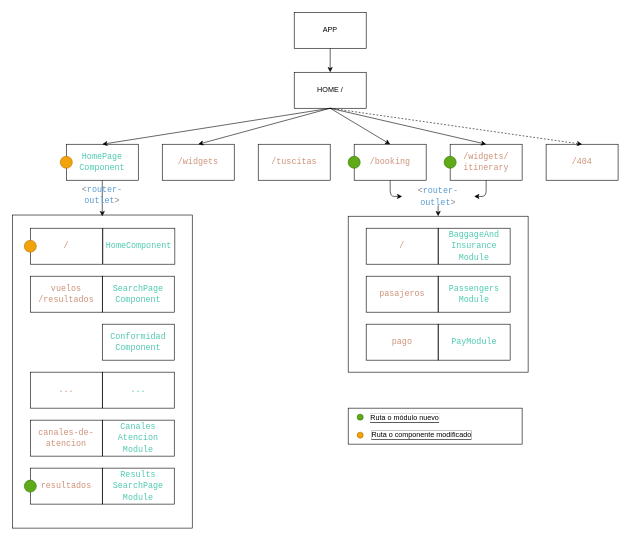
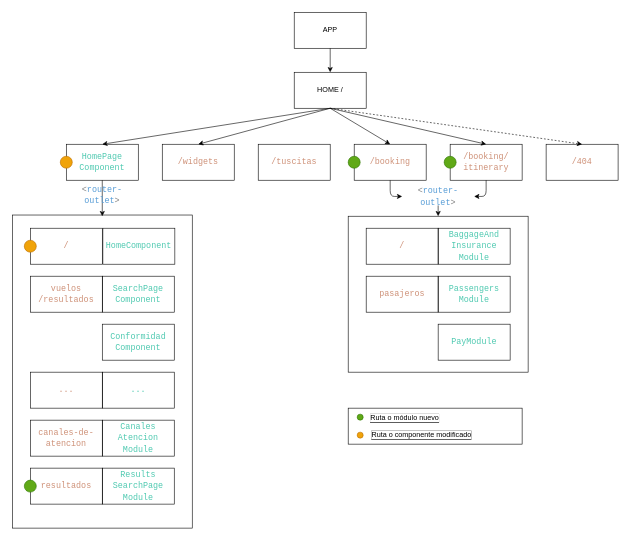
  <mxCell id="0" />
  <mxCell id="1" parent="0" />
  <mxCell id="2" value="" style="rounded=0;whiteSpace=wrap;html=1;strokeColor=#000000;fillColor=none;" vertex="1" parent="1"><mxGeometry x="580" y="360" width="300" height="260" as="geometry" /></mxCell>
  <mxCell id="3" value="" style="rounded=0;whiteSpace=wrap;html=1;strokeColor=#000000;fillColor=none;" parent="1" vertex="1"><mxGeometry x="20" y="358" width="300" height="522" as="geometry" /></mxCell>
  <mxCell id="4" style="edgeStyle=orthogonalEdgeStyle;html=1;entryX=0.5;entryY=0;entryDx=0;entryDy=0;strokeColor=#000000;" edge="1" parent="1" source="5" target="9"><mxGeometry relative="1" as="geometry" /></mxCell>
  <mxCell id="5" value="&lt;font color=&quot;#000000&quot;&gt;APP&lt;/font&gt;" style="rounded=0;whiteSpace=wrap;html=1;strokeColor=#000000;fillColor=none;" parent="1" vertex="1"><mxGeometry x="490" y="20" width="120" height="60" as="geometry" /></mxCell>
  <mxCell id="6" style="edgeStyle=none;html=1;entryX=0.5;entryY=0;entryDx=0;entryDy=0;strokeColor=#000000;" parent="1" target="12" edge="1"><mxGeometry relative="1" as="geometry"><mxPoint x="550" y="180" as="sourcePoint" /></mxGeometry></mxCell>
  <mxCell id="7" style="edgeStyle=none;html=1;exitX=0.5;exitY=1;exitDx=0;exitDy=0;entryX=0.5;entryY=0;entryDx=0;entryDy=0;strokeColor=#000000;" parent="1" source="9" target="10" edge="1"><mxGeometry relative="1" as="geometry" /></mxCell>
  <mxCell id="8" style="edgeStyle=none;html=1;exitX=0.5;exitY=1;exitDx=0;exitDy=0;entryX=0.5;entryY=0;entryDx=0;entryDy=0;strokeColor=#000000;" parent="1" source="9" target="15" edge="1"><mxGeometry relative="1" as="geometry" /></mxCell>
  <mxCell id="9" value="&lt;font color=&quot;#000000&quot;&gt;HOME /&lt;/font&gt;" style="rounded=0;whiteSpace=wrap;html=1;strokeColor=#000000;fillColor=none;" parent="1" vertex="1"><mxGeometry x="490" y="120" width="120" height="60" as="geometry" /></mxCell>
  <mxCell id="10" value="&lt;div style=&quot;color: rgb(204, 204, 204); font-family: Consolas, &amp;quot;Courier New&amp;quot;, monospace; font-size: 14px; line-height: 19px;&quot;&gt;&lt;span style=&quot;color: rgb(206, 145, 120);&quot;&gt;/widgets&lt;/span&gt;&lt;/div&gt;" style="rounded=0;whiteSpace=wrap;html=1;strokeColor=#000000;fillColor=none;" parent="1" vertex="1"><mxGeometry x="270" y="240" width="120" height="60" as="geometry" /></mxCell>
  <mxCell id="11" style="edgeStyle=none;html=1;exitX=0.5;exitY=1;exitDx=0;exitDy=0;strokeColor=#000000;" parent="1" source="12" edge="1"><mxGeometry relative="1" as="geometry"><mxPoint x="170" y="360" as="targetPoint" /></mxGeometry></mxCell>
  <mxCell id="12" value="&lt;div style=&quot;color: rgb(204, 204, 204); font-family: Consolas, &amp;quot;Courier New&amp;quot;, monospace; font-size: 14px; line-height: 19px;&quot;&gt;&lt;span style=&quot;color: rgb(78, 201, 176);&quot;&gt;HomePage&lt;/span&gt;&lt;/div&gt;&lt;div style=&quot;color: rgb(204, 204, 204); font-family: Consolas, &amp;quot;Courier New&amp;quot;, monospace; font-size: 14px; line-height: 19px;&quot;&gt;&lt;span style=&quot;color: rgb(78, 201, 176);&quot;&gt;Component&lt;/span&gt;&lt;/div&gt;" style="rounded=0;whiteSpace=wrap;html=1;strokeColor=#000000;fillColor=none;" parent="1" vertex="1"><mxGeometry x="110" y="240" width="120" height="60" as="geometry" /></mxCell>
  <mxCell id="13" value="&lt;div style=&quot;color: rgb(204, 204, 204); font-family: Consolas, &amp;quot;Courier New&amp;quot;, monospace; font-size: 14px; line-height: 19px;&quot;&gt;&lt;div style=&quot;line-height: 19px;&quot;&gt;&lt;span style=&quot;color: rgb(206, 145, 120);&quot;&gt;/tuscitas&lt;/span&gt;&lt;/div&gt;&lt;/div&gt;" style="rounded=0;whiteSpace=wrap;html=1;strokeColor=#000000;fillColor=none;" parent="1" vertex="1"><mxGeometry x="430" y="240" width="120" height="60" as="geometry" /></mxCell>
  <mxCell id="14" style="edgeStyle=orthogonalEdgeStyle;html=1;entryX=0;entryY=0.5;entryDx=0;entryDy=0;strokeColor=#000000;" edge="1" parent="1" source="15" target="37"><mxGeometry relative="1" as="geometry" /></mxCell>
  <mxCell id="15" value="&lt;div style=&quot;color: rgb(204, 204, 204); font-family: Consolas, &amp;quot;Courier New&amp;quot;, monospace; font-size: 14px; line-height: 19px;&quot;&gt;&lt;div style=&quot;line-height: 19px;&quot;&gt;&lt;div style=&quot;line-height: 19px;&quot;&gt;&lt;span style=&quot;color: rgb(206, 145, 120);&quot;&gt;/booking&lt;/span&gt;&lt;/div&gt;&lt;/div&gt;&lt;/div&gt;" style="rounded=0;whiteSpace=wrap;html=1;strokeColor=#000000;fillColor=none;" parent="1" vertex="1"><mxGeometry x="590" y="240" width="120" height="60" as="geometry" /></mxCell>
  <mxCell id="16" style="edgeStyle=orthogonalEdgeStyle;html=1;exitX=0.5;exitY=1;exitDx=0;exitDy=0;entryX=1;entryY=0.5;entryDx=0;entryDy=0;strokeColor=#000000;" edge="1" parent="1" source="17" target="37"><mxGeometry relative="1" as="geometry" /></mxCell>
- <mxCell id="17" value="&lt;div style=&quot;color: rgb(204, 204, 204); font-family: Consolas, &amp;quot;Courier New&amp;quot;, monospace; font-size: 14px; line-height: 19px;&quot;&gt;&lt;div style=&quot;line-height: 19px;&quot;&gt;&lt;div style=&quot;line-height: 19px;&quot;&gt;&lt;div style=&quot;line-height: 19px;&quot;&gt;&lt;span style=&quot;color: rgb(206, 145, 120);&quot;&gt;/widgets/&lt;/span&gt;&lt;/div&gt;&lt;div style=&quot;line-height: 19px;&quot;&gt;&lt;span style=&quot;color: rgb(206, 145, 120);&quot;&gt;itinerary&lt;/span&gt;&lt;/div&gt;&lt;/div&gt;&lt;/div&gt;&lt;/div&gt;" style="rounded=0;whiteSpace=wrap;html=1;strokeColor=#000000;fillColor=none;" parent="1" vertex="1"><mxGeometry x="750" y="240" width="120" height="60" as="geometry" /></mxCell>
+ <mxCell id="17" value="&lt;div style=&quot;color: rgb(204, 204, 204); font-family: Consolas, &amp;quot;Courier New&amp;quot;, monospace; font-size: 14px; line-height: 19px;&quot;&gt;&lt;div style=&quot;line-height: 19px;&quot;&gt;&lt;div style=&quot;line-height: 19px;&quot;&gt;&lt;div style=&quot;line-height: 19px;&quot;&gt;&lt;span style=&quot;color: rgb(206, 145, 120);&quot;&gt;/booking/&lt;/span&gt;&lt;/div&gt;&lt;div style=&quot;line-height: 19px;&quot;&gt;&lt;span style=&quot;color: rgb(206, 145, 120);&quot;&gt;itinerary&lt;/span&gt;&lt;/div&gt;&lt;/div&gt;&lt;/div&gt;&lt;/div&gt;" style="rounded=0;whiteSpace=wrap;html=1;strokeColor=#000000;fillColor=none;" parent="1" vertex="1"><mxGeometry x="750" y="240" width="120" height="60" as="geometry" /></mxCell>
  <mxCell id="18" value="&lt;div style=&quot;color: rgb(204, 204, 204); font-family: Consolas, &amp;quot;Courier New&amp;quot;, monospace; font-size: 14px; line-height: 19px;&quot;&gt;&lt;div style=&quot;line-height: 19px;&quot;&gt;&lt;div style=&quot;line-height: 19px;&quot;&gt;&lt;div style=&quot;line-height: 19px;&quot;&gt;&lt;div style=&quot;line-height: 19px;&quot;&gt;&lt;span style=&quot;color: rgb(206, 145, 120);&quot;&gt;/404&lt;/span&gt;&lt;/div&gt;&lt;/div&gt;&lt;/div&gt;&lt;/div&gt;&lt;/div&gt;" style="rounded=0;whiteSpace=wrap;html=1;strokeColor=#000000;fillColor=none;" parent="1" vertex="1"><mxGeometry x="910" y="240" width="120" height="60" as="geometry" /></mxCell>
  <mxCell id="19" style="edgeStyle=none;html=1;exitX=0.5;exitY=1;exitDx=0;exitDy=0;entryX=0.5;entryY=0;entryDx=0;entryDy=0;strokeColor=#000000;" parent="1" source="9" target="17" edge="1"><mxGeometry relative="1" as="geometry" /></mxCell>
  <mxCell id="20" style="edgeStyle=none;html=1;exitX=0.5;exitY=1;exitDx=0;exitDy=0;entryX=0.5;entryY=0;entryDx=0;entryDy=0;strokeColor=#000000;dashed=1;" parent="1" source="9" target="18" edge="1"><mxGeometry relative="1" as="geometry" /></mxCell>
  <mxCell id="21" value="&lt;div style=&quot;color: rgb(204, 204, 204); font-family: Consolas, &amp;quot;Courier New&amp;quot;, monospace; font-size: 14px; line-height: 19px;&quot;&gt;&lt;div style=&quot;line-height: 19px;&quot;&gt;&lt;div style=&quot;line-height: 19px;&quot;&gt;&lt;span style=&quot;color: rgb(78, 201, 176);&quot;&gt;Conformidad&lt;/span&gt;&lt;/div&gt;&lt;div style=&quot;line-height: 19px;&quot;&gt;&lt;span style=&quot;color: rgb(78, 201, 176);&quot;&gt;Component&lt;/span&gt;&lt;/div&gt;&lt;/div&gt;&lt;/div&gt;" style="rounded=0;whiteSpace=wrap;html=1;strokeColor=#000000;fillColor=none;" parent="1" vertex="1"><mxGeometry x="170" y="540" width="120" height="60" as="geometry" /></mxCell>
  <mxCell id="22" value="&lt;div style=&quot;font-family: Consolas, &amp;quot;Courier New&amp;quot;, monospace; font-size: 14px; line-height: 19px;&quot;&gt;&lt;div style=&quot;line-height: 19px;&quot;&gt;&lt;div style=&quot;line-height: 19px;&quot;&gt;&lt;div style=&quot;line-height: 19px;&quot;&gt;&lt;div style=&quot;line-height: 19px;&quot;&gt;&lt;div style=&quot;line-height: 19px;&quot;&gt;&lt;font style=&quot;&quot; color=&quot;#4ec9b0&quot;&gt;...&lt;/font&gt;&lt;/div&gt;&lt;/div&gt;&lt;/div&gt;&lt;/div&gt;&lt;/div&gt;&lt;/div&gt;" style="rounded=0;whiteSpace=wrap;html=1;strokeColor=#000000;fillColor=none;" parent="1" vertex="1"><mxGeometry x="170" y="620" width="120" height="60" as="geometry" /></mxCell>
  <mxCell id="23" value="&lt;div style=&quot;color: rgb(204, 204, 204); font-family: Consolas, &amp;quot;Courier New&amp;quot;, monospace; font-size: 14px; line-height: 19px;&quot;&gt;&lt;span style=&quot;color: rgb(206, 145, 120);&quot;&gt;/&lt;/span&gt;&lt;/div&gt;" style="rounded=0;whiteSpace=wrap;html=1;strokeColor=#000000;fillColor=none;" parent="1" vertex="1"><mxGeometry x="50" y="380" width="120" height="60" as="geometry" /></mxCell>
  <mxCell id="24" value="&lt;div style=&quot;color: rgb(204, 204, 204); font-family: Consolas, &amp;quot;Courier New&amp;quot;, monospace; font-size: 14px; line-height: 19px;&quot;&gt;&lt;div style=&quot;line-height: 19px;&quot;&gt;&lt;span style=&quot;color: rgb(206, 145, 120);&quot;&gt;vuelos&lt;/span&gt;&lt;/div&gt;&lt;div style=&quot;line-height: 19px;&quot;&gt;&lt;span style=&quot;color: rgb(206, 145, 120);&quot;&gt;/resultados&lt;/span&gt;&lt;/div&gt;&lt;/div&gt;" style="rounded=0;whiteSpace=wrap;html=1;strokeColor=#000000;fillColor=none;" parent="1" vertex="1"><mxGeometry x="50" y="460" width="120" height="60" as="geometry" /></mxCell>
  <mxCell id="25" value="&lt;div style=&quot;font-family: Consolas, &amp;quot;Courier New&amp;quot;, monospace; font-size: 14px; line-height: 19px;&quot;&gt;&lt;div style=&quot;line-height: 19px;&quot;&gt;&lt;div style=&quot;line-height: 19px;&quot;&gt;&lt;div style=&quot;line-height: 19px;&quot;&gt;&lt;div style=&quot;line-height: 19px;&quot;&gt;&lt;div style=&quot;line-height: 19px;&quot;&gt;&lt;font style=&quot;&quot; color=&quot;#ce9178&quot;&gt;...&lt;/font&gt;&lt;/div&gt;&lt;/div&gt;&lt;/div&gt;&lt;/div&gt;&lt;/div&gt;&lt;/div&gt;" style="rounded=0;whiteSpace=wrap;html=1;strokeColor=#000000;fillColor=none;" parent="1" vertex="1"><mxGeometry x="50" y="620" width="120" height="60" as="geometry" /></mxCell>
  <mxCell id="26" value="&lt;div style=&quot;color: rgb(204, 204, 204); font-family: Consolas, &amp;quot;Courier New&amp;quot;, monospace; font-size: 14px; line-height: 19px;&quot;&gt;&lt;div style=&quot;line-height: 19px;&quot;&gt;&lt;div style=&quot;line-height: 19px;&quot;&gt;&lt;div style=&quot;line-height: 19px;&quot;&gt;&lt;span style=&quot;color: rgb(78, 201, 176);&quot;&gt;SearchPage&lt;/span&gt;&lt;/div&gt;&lt;div style=&quot;line-height: 19px;&quot;&gt;&lt;span style=&quot;color: rgb(78, 201, 176);&quot;&gt;Component&lt;/span&gt;&lt;/div&gt;&lt;/div&gt;&lt;/div&gt;&lt;/div&gt;" style="rounded=0;whiteSpace=wrap;html=1;strokeColor=#000000;fillColor=none;" parent="1" vertex="1"><mxGeometry x="170" y="460" width="120" height="60" as="geometry" /></mxCell>
  <mxCell id="27" value="&lt;div style=&quot;color: rgb(204, 204, 204); font-family: Consolas, &amp;quot;Courier New&amp;quot;, monospace; font-size: 14px; line-height: 19px;&quot;&gt;&lt;div style=&quot;line-height: 19px;&quot;&gt;&lt;div style=&quot;line-height: 19px;&quot;&gt;&lt;div style=&quot;line-height: 19px;&quot;&gt;&lt;span style=&quot;color: rgb(78, 201, 176);&quot;&gt;HomeComponent&lt;/span&gt;&lt;/div&gt;&lt;/div&gt;&lt;/div&gt;&lt;/div&gt;" style="rounded=0;whiteSpace=wrap;html=1;strokeColor=#000000;fillColor=none;" parent="1" vertex="1"><mxGeometry x="171" y="380" width="120" height="60" as="geometry" /></mxCell>
  <mxCell id="28" value="&lt;div style=&quot;color: rgb(204, 204, 204); font-family: Consolas, &amp;quot;Courier New&amp;quot;, monospace; font-size: 14px; line-height: 19px;&quot;&gt;&lt;div style=&quot;line-height: 19px;&quot;&gt;&lt;div style=&quot;line-height: 19px;&quot;&gt;&lt;div style=&quot;line-height: 19px;&quot;&gt;&lt;div style=&quot;line-height: 19px;&quot;&gt;&lt;div style=&quot;line-height: 19px;&quot;&gt;&lt;div style=&quot;line-height: 19px;&quot;&gt;&lt;div style=&quot;line-height: 19px;&quot;&gt;&lt;span style=&quot;color: rgb(78, 201, 176);&quot;&gt;Canales&lt;/span&gt;&lt;/div&gt;&lt;div style=&quot;line-height: 19px;&quot;&gt;&lt;span style=&quot;color: #4ec9b0;&quot;&gt;Atencion&lt;/span&gt;&lt;/div&gt;&lt;div style=&quot;line-height: 19px;&quot;&gt;&lt;span style=&quot;color: rgb(78, 201, 176);&quot;&gt;Module&lt;/span&gt;&lt;/div&gt;&lt;/div&gt;&lt;/div&gt;&lt;/div&gt;&lt;/div&gt;&lt;/div&gt;&lt;/div&gt;&lt;/div&gt;" style="rounded=0;whiteSpace=wrap;html=1;strokeColor=#000000;fillColor=none;" parent="1" vertex="1"><mxGeometry x="170" y="700" width="120" height="60" as="geometry" /></mxCell>
  <mxCell id="29" value="&lt;div style=&quot;color: rgb(204, 204, 204); font-family: Consolas, &amp;quot;Courier New&amp;quot;, monospace; font-size: 14px; line-height: 19px;&quot;&gt;&lt;div style=&quot;line-height: 19px;&quot;&gt;&lt;div style=&quot;line-height: 19px;&quot;&gt;&lt;div style=&quot;line-height: 19px;&quot;&gt;&lt;div style=&quot;line-height: 19px;&quot;&gt;&lt;div style=&quot;line-height: 19px;&quot;&gt;&lt;div style=&quot;line-height: 19px;&quot;&gt;&lt;div style=&quot;line-height: 19px;&quot;&gt;&lt;span style=&quot;color: rgb(206, 145, 120);&quot;&gt;canales-de-atencion&lt;/span&gt;&lt;/div&gt;&lt;/div&gt;&lt;/div&gt;&lt;/div&gt;&lt;/div&gt;&lt;/div&gt;&lt;/div&gt;&lt;/div&gt;" style="rounded=0;whiteSpace=wrap;html=1;strokeColor=#000000;fillColor=none;" parent="1" vertex="1"><mxGeometry x="50" y="700" width="120" height="60" as="geometry" /></mxCell>
  <mxCell id="30" value="" style="ellipse;whiteSpace=wrap;html=1;aspect=fixed;strokeColor=#2D7600;fillColor=#60a917;fontColor=#ffffff;" parent="1" vertex="1"><mxGeometry x="580" y="260" width="20" height="20" as="geometry" /></mxCell>
  <mxCell id="31" value="" style="ellipse;whiteSpace=wrap;html=1;aspect=fixed;strokeColor=#2D7600;fillColor=#60a917;fontColor=#ffffff;" parent="1" vertex="1"><mxGeometry x="740" y="260" width="20" height="20" as="geometry" /></mxCell>
  <mxCell id="32" value="" style="ellipse;whiteSpace=wrap;html=1;aspect=fixed;strokeColor=#BD7000;fillColor=#f0a30a;fontColor=#000000;" parent="1" vertex="1"><mxGeometry x="40" y="400" width="20" height="20" as="geometry" /></mxCell>
  <mxCell id="33" value="&lt;div style=&quot;color: rgb(204, 204, 204); font-family: Consolas, &amp;quot;Courier New&amp;quot;, monospace; font-size: 14px; line-height: 19px;&quot;&gt;&lt;div style=&quot;line-height: 19px;&quot;&gt;&lt;div style=&quot;line-height: 19px;&quot;&gt;&lt;div style=&quot;line-height: 19px;&quot;&gt;&lt;div style=&quot;line-height: 19px;&quot;&gt;&lt;div style=&quot;line-height: 19px;&quot;&gt;&lt;div style=&quot;line-height: 19px;&quot;&gt;&lt;span style=&quot;color: rgb(78, 201, 176);&quot;&gt;Results&lt;/span&gt;&lt;/div&gt;&lt;div style=&quot;line-height: 19px;&quot;&gt;&lt;span style=&quot;color: #4ec9b0;&quot;&gt;SearchPage&lt;/span&gt;&lt;/div&gt;&lt;div style=&quot;line-height: 19px;&quot;&gt;&lt;span style=&quot;color: rgb(78, 201, 176);&quot;&gt;Module&lt;/span&gt;&lt;/div&gt;&lt;/div&gt;&lt;/div&gt;&lt;/div&gt;&lt;/div&gt;&lt;/div&gt;&lt;/div&gt;" style="rounded=0;whiteSpace=wrap;html=1;strokeColor=#000000;fillColor=none;" vertex="1" parent="1"><mxGeometry x="170" y="780" width="120" height="60" as="geometry" /></mxCell>
  <mxCell id="34" value="&lt;div style=&quot;color: rgb(204, 204, 204); font-family: Consolas, &amp;quot;Courier New&amp;quot;, monospace; font-size: 14px; line-height: 19px;&quot;&gt;&lt;div style=&quot;line-height: 19px;&quot;&gt;&lt;div style=&quot;line-height: 19px;&quot;&gt;&lt;div style=&quot;line-height: 19px;&quot;&gt;&lt;div style=&quot;line-height: 19px;&quot;&gt;&lt;div style=&quot;line-height: 19px;&quot;&gt;&lt;div style=&quot;line-height: 19px;&quot;&gt;&lt;span style=&quot;color: rgb(206, 145, 120);&quot;&gt;resultados&lt;/span&gt;&lt;/div&gt;&lt;/div&gt;&lt;/div&gt;&lt;/div&gt;&lt;/div&gt;&lt;/div&gt;&lt;/div&gt;" style="rounded=0;whiteSpace=wrap;html=1;strokeColor=#000000;fillColor=none;" vertex="1" parent="1"><mxGeometry x="50" y="780" width="120" height="60" as="geometry" /></mxCell>
  <mxCell id="35" value="" style="ellipse;whiteSpace=wrap;html=1;aspect=fixed;strokeColor=#2D7600;fillColor=#60a917;fontColor=#ffffff;" vertex="1" parent="1"><mxGeometry x="40" y="800" width="20" height="20" as="geometry" /></mxCell>
  <mxCell id="36" style="edgeStyle=orthogonalEdgeStyle;html=1;exitX=0.5;exitY=1;exitDx=0;exitDy=0;entryX=0.5;entryY=0;entryDx=0;entryDy=0;strokeColor=#000000;" edge="1" parent="1" source="37" target="2"><mxGeometry relative="1" as="geometry" /></mxCell>
  <mxCell id="37" value="&lt;div style=&quot;color: rgb(204, 204, 204); font-family: Consolas, &amp;quot;Courier New&amp;quot;, monospace; font-size: 14px; line-height: 19px;&quot;&gt;&lt;span style=&quot;color: rgb(128, 128, 128);&quot;&gt;&amp;lt;&lt;/span&gt;&lt;span style=&quot;color: rgb(86, 156, 214);&quot;&gt;router-outlet&lt;/span&gt;&lt;span style=&quot;color: rgb(128, 128, 128);&quot;&gt;&amp;gt;&lt;/span&gt;&lt;/div&gt;" style="text;html=1;strokeColor=none;fillColor=none;align=center;verticalAlign=middle;whiteSpace=wrap;rounded=0;" vertex="1" parent="1"><mxGeometry x="670" y="312" width="120" height="30" as="geometry" /></mxCell>
  <mxCell id="38" value="&lt;div style=&quot;color: rgb(204, 204, 204); font-family: Consolas, &amp;quot;Courier New&amp;quot;, monospace; font-size: 14px; line-height: 19px;&quot;&gt;&lt;span style=&quot;color: rgb(206, 145, 120);&quot;&gt;/&lt;/span&gt;&lt;/div&gt;" style="rounded=0;whiteSpace=wrap;html=1;strokeColor=#000000;fillColor=none;" vertex="1" parent="1"><mxGeometry x="610" y="380" width="120" height="60" as="geometry" /></mxCell>
  <mxCell id="39" value="&lt;div style=&quot;color: rgb(204, 204, 204); font-family: Consolas, &amp;quot;Courier New&amp;quot;, monospace; font-size: 14px; line-height: 19px;&quot;&gt;&lt;div style=&quot;line-height: 19px;&quot;&gt;&lt;div style=&quot;line-height: 19px;&quot;&gt;&lt;div style=&quot;line-height: 19px;&quot;&gt;&lt;div style=&quot;line-height: 19px;&quot;&gt;&lt;span style=&quot;color: rgb(78, 201, 176);&quot;&gt;BaggageAnd&lt;/span&gt;&lt;/div&gt;&lt;div style=&quot;line-height: 19px;&quot;&gt;&lt;span style=&quot;color: #4ec9b0;&quot;&gt;Insurance&lt;/span&gt;&lt;/div&gt;&lt;div style=&quot;line-height: 19px;&quot;&gt;&lt;span style=&quot;color: rgb(78, 201, 176);&quot;&gt;Module&lt;/span&gt;&lt;/div&gt;&lt;/div&gt;&lt;/div&gt;&lt;/div&gt;&lt;/div&gt;" style="rounded=0;whiteSpace=wrap;html=1;strokeColor=#000000;fillColor=none;" vertex="1" parent="1"><mxGeometry x="730" y="380" width="120" height="60" as="geometry" /></mxCell>
  <mxCell id="40" value="" style="ellipse;whiteSpace=wrap;html=1;aspect=fixed;strokeColor=#BD7000;fillColor=#f0a30a;fontColor=#000000;" vertex="1" parent="1"><mxGeometry x="100" y="260" width="20" height="20" as="geometry" /></mxCell>
  <mxCell id="41" value="&lt;div style=&quot;color: rgb(204, 204, 204); font-family: Consolas, &amp;quot;Courier New&amp;quot;, monospace; font-size: 14px; line-height: 19px;&quot;&gt;&lt;div style=&quot;line-height: 19px;&quot;&gt;&lt;span style=&quot;color: rgb(206, 145, 120);&quot;&gt;pasajeros&lt;/span&gt;&lt;/div&gt;&lt;/div&gt;" style="rounded=0;whiteSpace=wrap;html=1;strokeColor=#000000;fillColor=none;" vertex="1" parent="1"><mxGeometry x="610" y="460" width="120" height="60" as="geometry" /></mxCell>
  <mxCell id="42" value="&lt;div style=&quot;color: rgb(204, 204, 204); font-family: Consolas, &amp;quot;Courier New&amp;quot;, monospace; font-size: 14px; line-height: 19px;&quot;&gt;&lt;div style=&quot;line-height: 19px;&quot;&gt;&lt;div style=&quot;line-height: 19px;&quot;&gt;&lt;div style=&quot;line-height: 19px;&quot;&gt;&lt;div style=&quot;line-height: 19px;&quot;&gt;&lt;div style=&quot;line-height: 19px;&quot;&gt;&lt;span style=&quot;color: rgb(78, 201, 176);&quot;&gt;Passengers&lt;/span&gt;&lt;/div&gt;&lt;div style=&quot;line-height: 19px;&quot;&gt;&lt;span style=&quot;color: rgb(78, 201, 176);&quot;&gt;Module&lt;/span&gt;&lt;/div&gt;&lt;/div&gt;&lt;/div&gt;&lt;/div&gt;&lt;/div&gt;&lt;/div&gt;" style="rounded=0;whiteSpace=wrap;html=1;strokeColor=#000000;fillColor=none;" vertex="1" parent="1"><mxGeometry x="730" y="460" width="120" height="60" as="geometry" /></mxCell>
- <mxCell id="43" value="&lt;div style=&quot;font-family: Consolas, &amp;quot;Courier New&amp;quot;, monospace; font-size: 14px; line-height: 19px;&quot;&gt;&lt;div style=&quot;line-height: 19px;&quot;&gt;&lt;font style=&quot;&quot; color=&quot;#ce9178&quot;&gt;pago&lt;/font&gt;&lt;/div&gt;&lt;/div&gt;" style="rounded=0;whiteSpace=wrap;html=1;strokeColor=#000000;fillColor=none;" vertex="1" parent="1"><mxGeometry x="610" y="540" width="120" height="60" as="geometry" /></mxCell>
  <mxCell id="44" value="&lt;div style=&quot;color: rgb(204, 204, 204); font-family: Consolas, &amp;quot;Courier New&amp;quot;, monospace; font-size: 14px; line-height: 19px;&quot;&gt;&lt;div style=&quot;line-height: 19px;&quot;&gt;&lt;div style=&quot;line-height: 19px;&quot;&gt;&lt;div style=&quot;line-height: 19px;&quot;&gt;&lt;div style=&quot;line-height: 19px;&quot;&gt;&lt;div style=&quot;line-height: 19px;&quot;&gt;&lt;div style=&quot;line-height: 19px;&quot;&gt;&lt;span style=&quot;color: rgb(78, 201, 176);&quot;&gt;PayModule&lt;/span&gt;&lt;/div&gt;&lt;/div&gt;&lt;/div&gt;&lt;/div&gt;&lt;/div&gt;&lt;/div&gt;&lt;/div&gt;" style="rounded=0;whiteSpace=wrap;html=1;strokeColor=#000000;fillColor=none;" vertex="1" parent="1"><mxGeometry x="730" y="540" width="120" height="60" as="geometry" /></mxCell>
  <mxCell id="45" value="&lt;div style=&quot;color: rgb(204, 204, 204); font-family: Consolas, &amp;quot;Courier New&amp;quot;, monospace; font-size: 14px; line-height: 19px;&quot;&gt;&lt;span style=&quot;color: rgb(128, 128, 128);&quot;&gt;&amp;lt;&lt;/span&gt;&lt;span style=&quot;color: rgb(86, 156, 214);&quot;&gt;router-outlet&lt;/span&gt;&lt;span style=&quot;color: rgb(128, 128, 128);&quot;&gt;&amp;gt;&lt;/span&gt;&lt;/div&gt;" style="text;html=1;strokeColor=none;fillColor=none;align=center;verticalAlign=middle;whiteSpace=wrap;rounded=0;" parent="1" vertex="1"><mxGeometry x="110" y="310" width="120" height="30" as="geometry" /></mxCell>
  <mxCell id="46" value="&lt;div style=&quot;font-family: Consolas, &amp;quot;Courier New&amp;quot;, monospace; font-size: 14px; line-height: 19px;&quot;&gt;&lt;div style=&quot;line-height: 19px;&quot;&gt;&lt;br&gt;&lt;/div&gt;&lt;/div&gt;" style="rounded=0;whiteSpace=wrap;html=1;strokeColor=#000000;fillColor=none;" vertex="1" parent="1"><mxGeometry x="580" y="680" width="290" height="60" as="geometry" /></mxCell>
  <mxCell id="47" value="" style="ellipse;whiteSpace=wrap;html=1;aspect=fixed;strokeColor=#2D7600;fillColor=#60a917;fontColor=#ffffff;" vertex="1" parent="1"><mxGeometry x="595" y="690" width="10" height="10" as="geometry" /></mxCell>
  <mxCell id="48" value="&lt;span style=&quot;background-color: rgb(255, 255, 255);&quot;&gt;Ruta o módulo nuevo&lt;/span&gt;" style="text;html=1;strokeColor=none;fillColor=none;align=center;verticalAlign=middle;whiteSpace=wrap;rounded=0;labelBackgroundColor=#000000;fontColor=#000000;" vertex="1" parent="1"><mxGeometry x="587" y="682" width="175" height="30" as="geometry" /></mxCell>
  <mxCell id="49" value="" style="ellipse;whiteSpace=wrap;html=1;aspect=fixed;strokeColor=#BD7000;fillColor=#f0a30a;fontColor=#000000;" vertex="1" parent="1"><mxGeometry x="595" y="720" width="10" height="10" as="geometry" /></mxCell>
  <mxCell id="50" value="&lt;span style=&quot;background-color: rgb(255, 255, 255);&quot;&gt;Ruta o componente modificado&lt;/span&gt;" style="text;html=1;strokeColor=none;fillColor=none;align=center;verticalAlign=middle;whiteSpace=wrap;rounded=0;labelBackgroundColor=#000000;fontColor=#000000;" vertex="1" parent="1"><mxGeometry x="615" y="710" width="175" height="30" as="geometry" /></mxCell>
